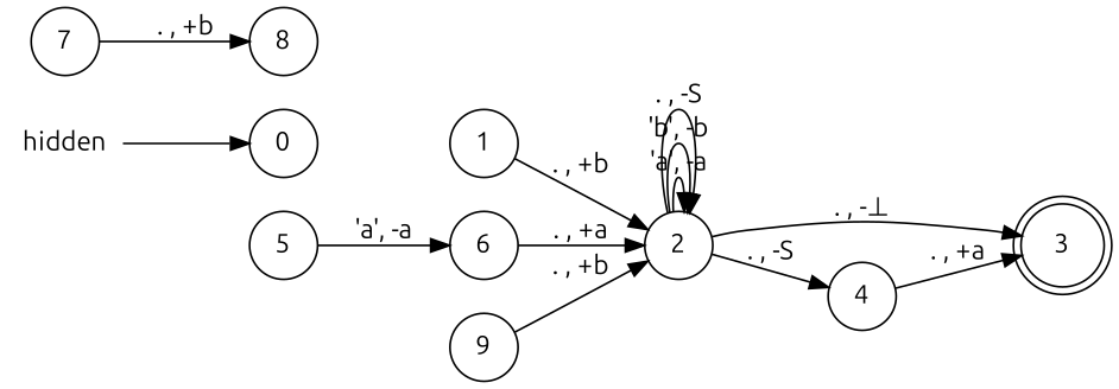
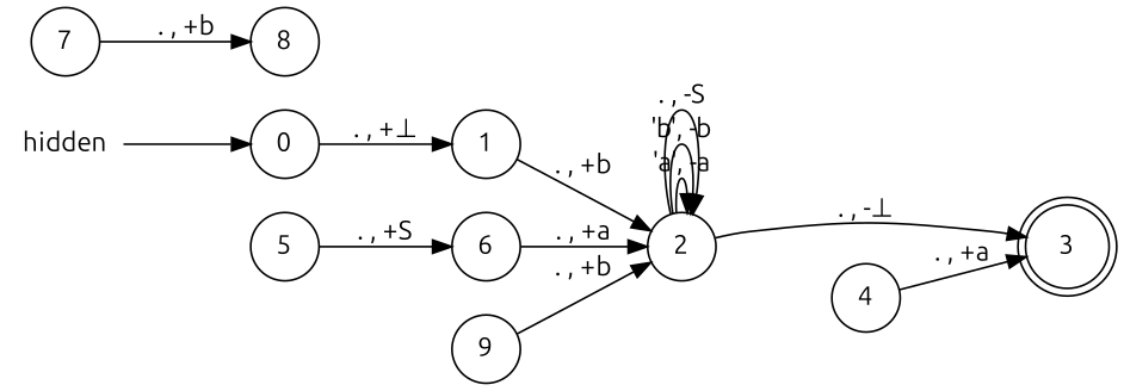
  digraph {
    fontname=Ubuntu
    rankdir=LR
    node [fontname=Ubuntu shape=circle]
    edge [fontname=Ubuntu]
    hidden [shape=plaintext]
    0
    1
    3 [shape=doublecircle]
    2
    4
    7
    8
    5
    6
    9
    hidden -> 0
+   0 -> 1 [label=". , +⊥"]
    1 -> 2 [label=". , +b"]
    2 -> 3 [label=". , -⊥"]
    2 -> 2 [label="'a', -a"]
    2 -> 2 [label="'b', -b"]
    2 -> 2 [label=". , -S"]
-   2 -> 4 [label=". , -S"]
    4 -> 3 [label=". , +a"]
    7 -> 8 [label=". , +b"]
-   5 -> 6 [label="'a', -a"]
+   5 -> 6 [label=". , +S"]
    6 -> 2 [label=". , +a"]
    9 -> 2 [label=". , +b"]
  }
